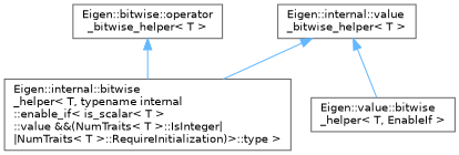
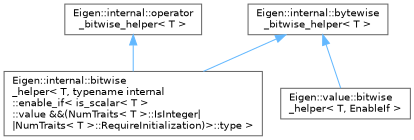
  digraph {
    rankdir=TB
    node [color=grey40 fillcolor=white fontname=Helvetica fontsize=10 shape=box style=filled]
    edge [color=steelblue1 dir=back fontname=Helvetica fontsize=10 labelfontname=Helvetica labelfontsize=10 style=solid]
-   n1 [height=0.2 label="Eigen::internal::value\l_bitwise_helper\< T \>" width=0.4]
+   n1 [height=0.2 label="Eigen::internal::bytewise\l_bitwise_helper\< T \>" width=0.4]
    n2 [height=0.2 label="Eigen::internal::bitwise\l_helper\< T, typename internal\l::enable_if\< is_scalar\< T \>\l::value &&(NumTraits\< T \>::IsInteger\|\l\|NumTraits\< T \>::RequireInitialization)\>::type \>" width=0.4]
    n3 [height=0.2 label="Eigen::value::bitwise\l_helper\< T, EnableIf \>" width=0.4]
-   n4 [height=0.2 label="Eigen::bitwise::operator\l_bitwise_helper\< T \>" width=0.4]
+   n4 [height=0.2 label="Eigen::internal::operator\l_bitwise_helper\< T \>" width=0.4]
    n1 -> n2
    n1 -> n3
    n4 -> n2
  }
